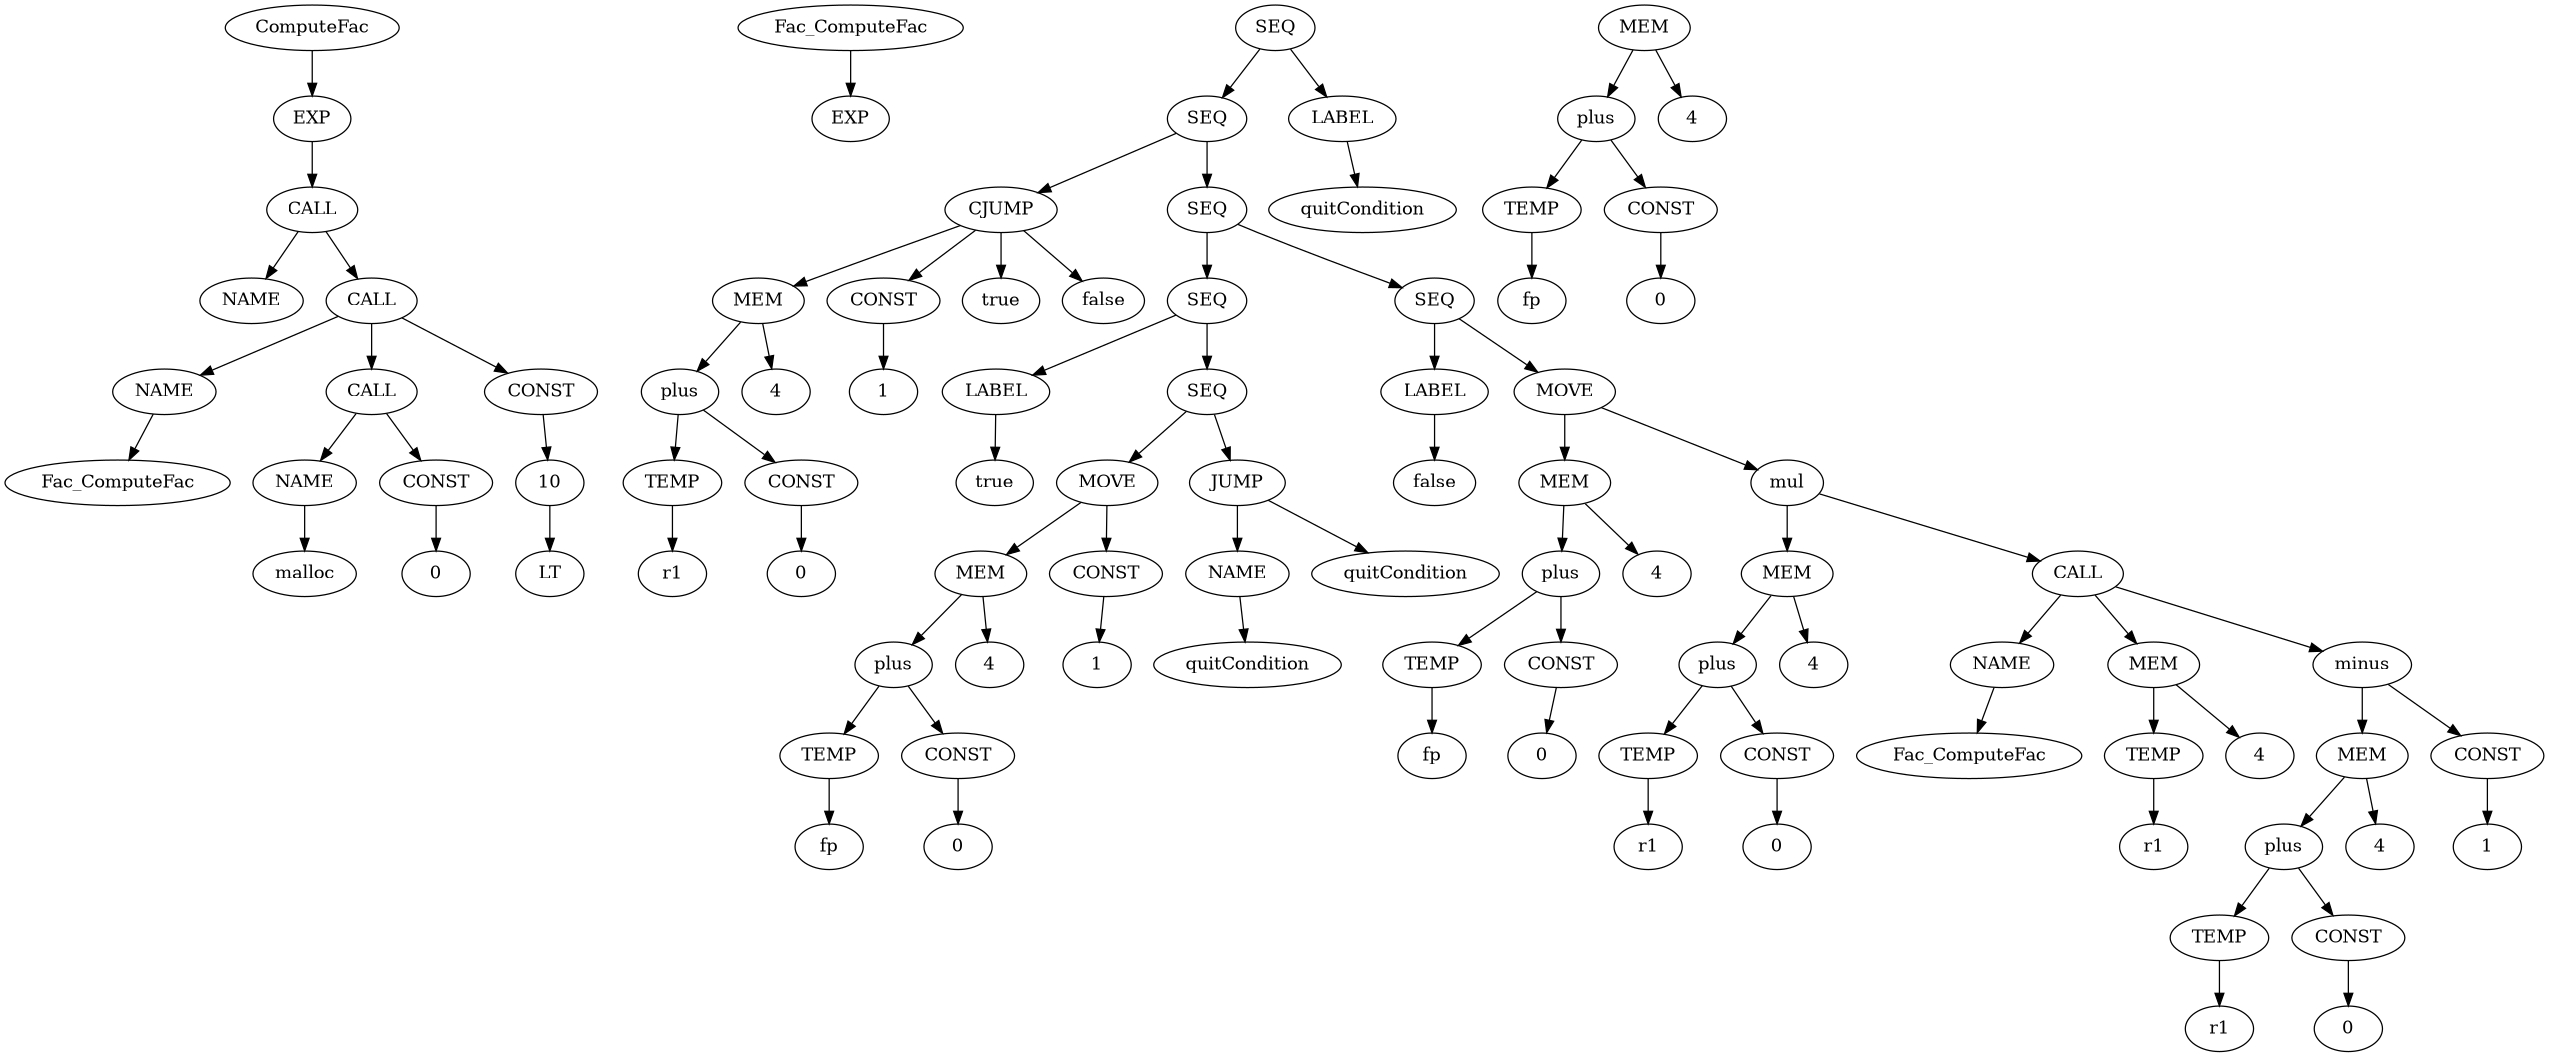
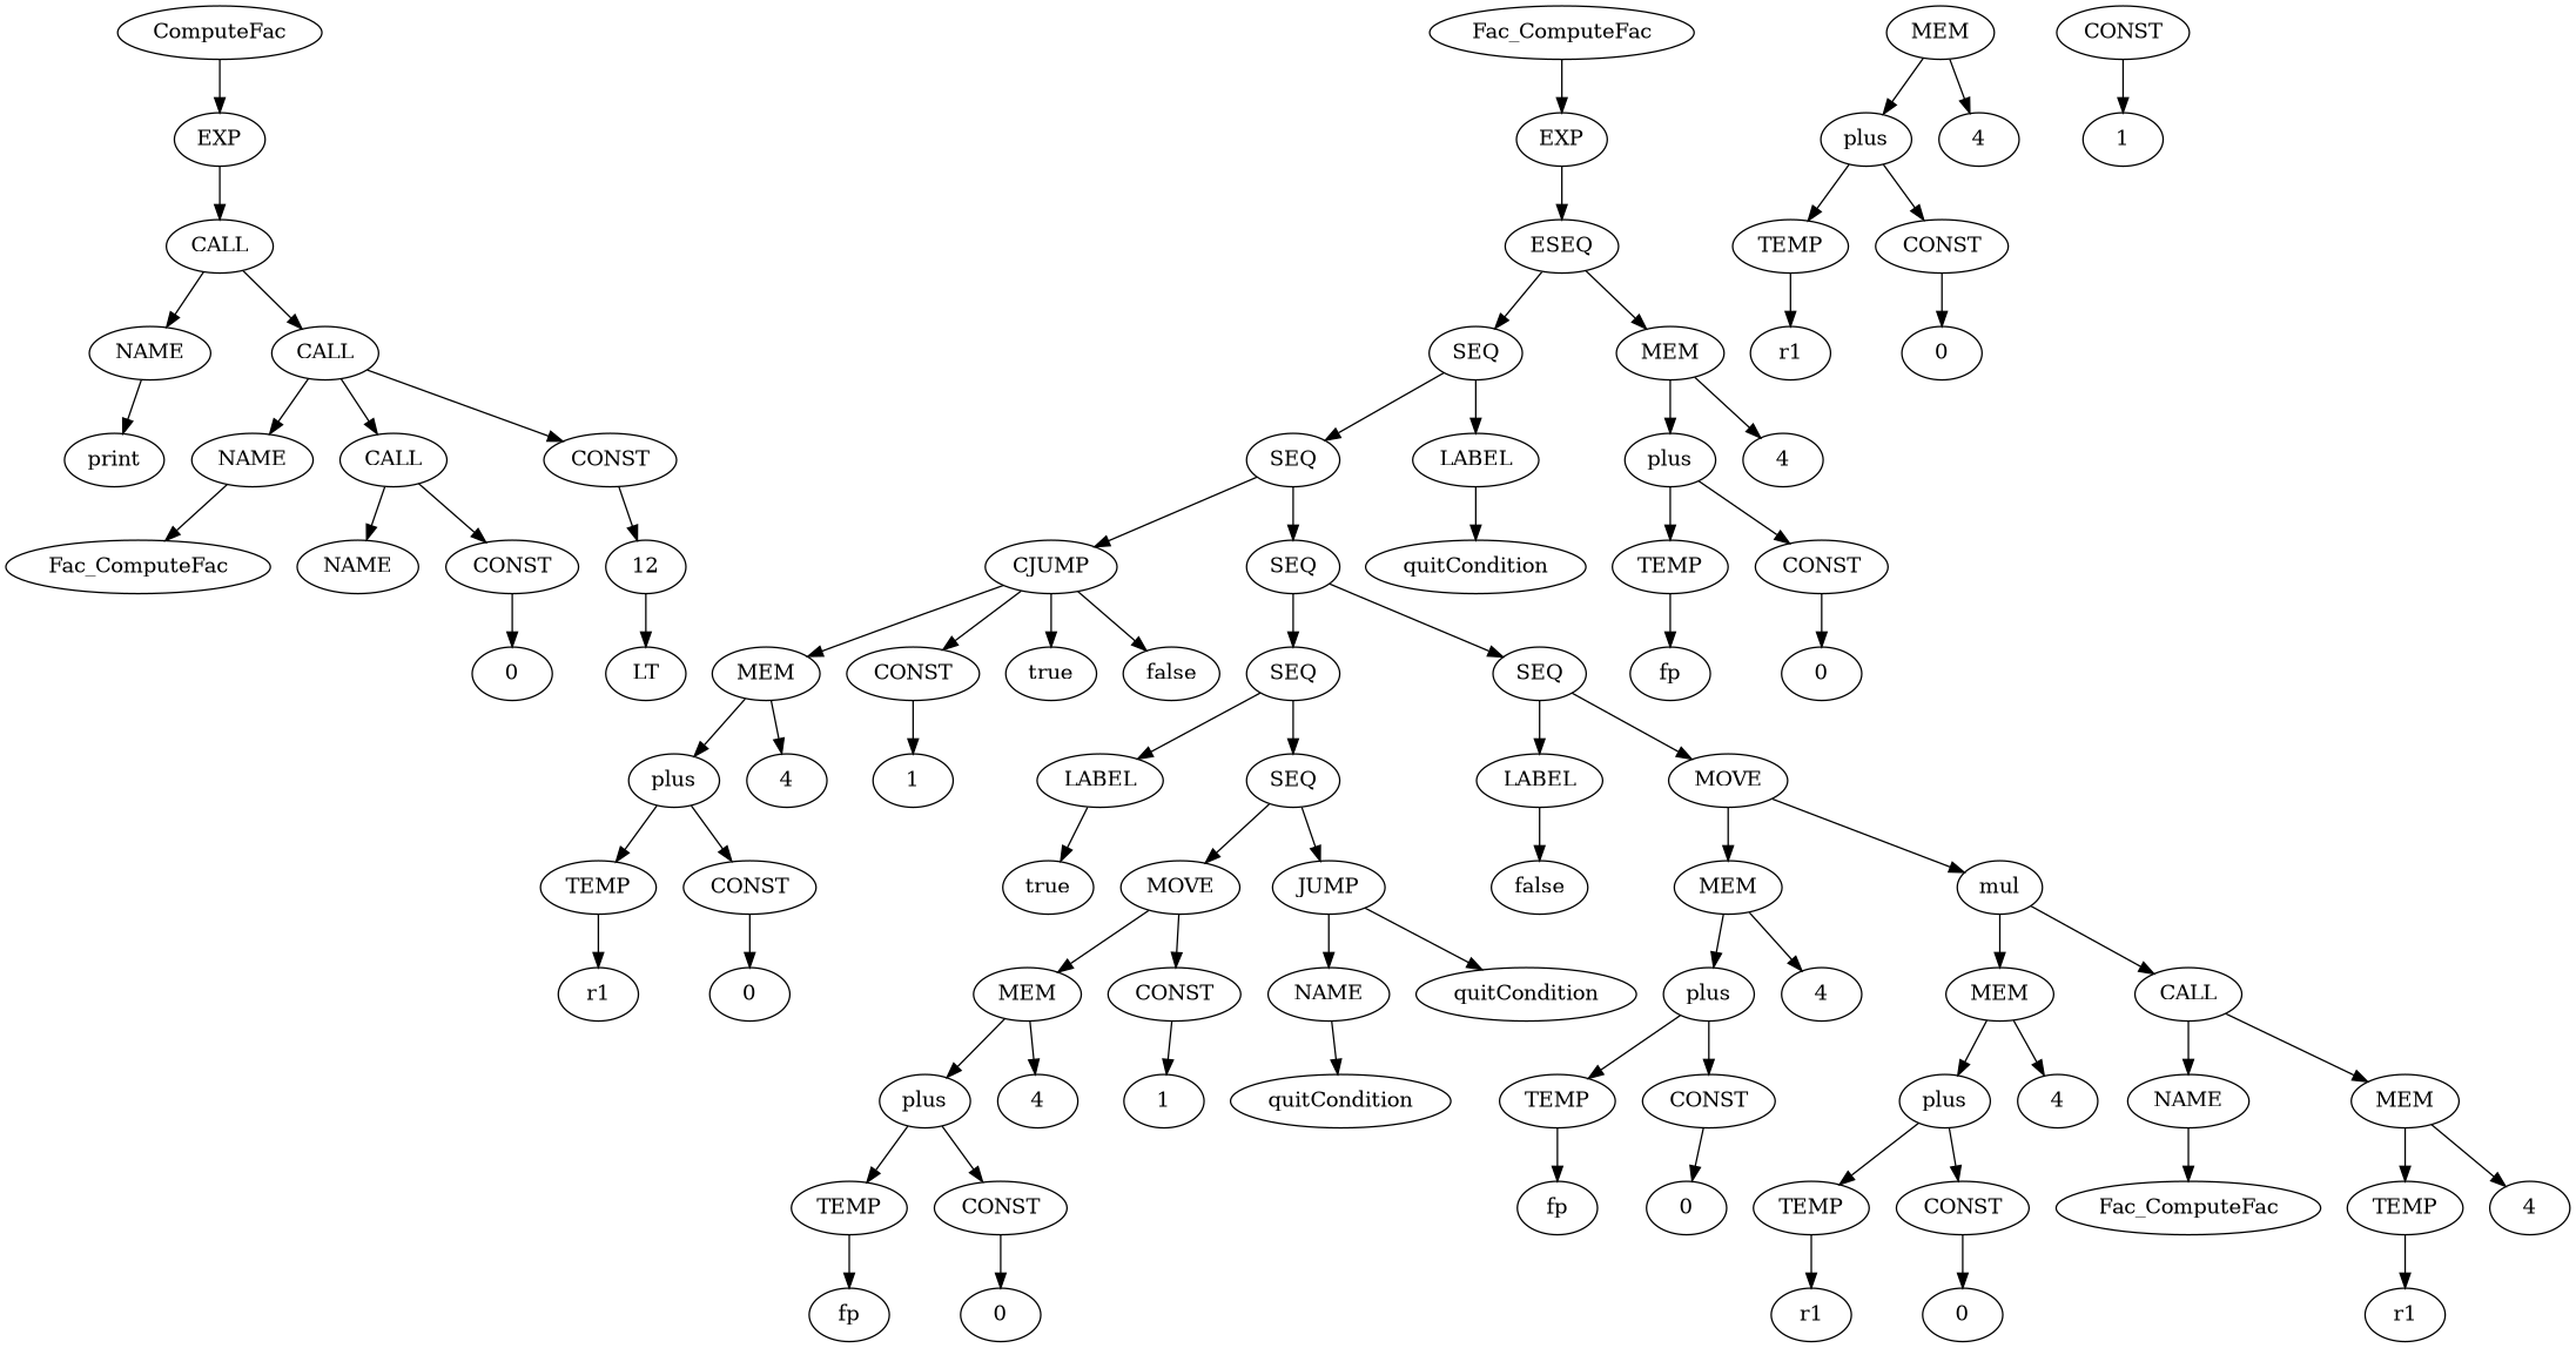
  digraph {
    n1 [label=ComputeFac]
    n2 [label=EXP]
    n3 [label=CALL]
    n4 [label=NAME]
    n5 [label=CALL]
+   n6 [label=print]
    n7 [label=NAME]
    n8 [label=CALL]
    n9 [label=CONST]
    n10 [label=Fac_ComputeFac]
    n11 [label=NAME]
    n12 [label=CONST]
-   n13 [label=10]
-   n14 [label=malloc]
+   n13 [label=12]
    n15 [label=0]
    n16 [label=LT]
    n17 [label=Fac_ComputeFac]
    n18 [label=EXP]
+   n19 [label=ESEQ]
    n20 [label=SEQ]
    n21 [label=MEM]
    n22 [label=SEQ]
    n23 [label=LABEL]
    n24 [label=plus]
    n25 [label=4]
    n26 [label=CJUMP]
    n27 [label=SEQ]
    n28 [label=quitCondition]
    n29 [label=TEMP]
    n30 [label=CONST]
    n31 [label=MEM]
    n32 [label=CONST]
    n33 [label=true]
    n34 [label=false]
    n35 [label=SEQ]
    n36 [label=SEQ]
    n37 [label=plus]
    n38 [label=4]
    n39 [label=1]
    n40 [label=LABEL]
    n41 [label=SEQ]
    n42 [label=LABEL]
    n43 [label=MOVE]
    n44 [label=TEMP]
    n45 [label=CONST]
    n46 [label=r1]
    n47 [label=0]
    n48 [label=true]
    n49 [label=MOVE]
    n50 [label=JUMP]
    n51 [label=false]
    n52 [label=MEM]
    n53 [label=mul]
    n54 [label=MEM]
    n55 [label=CONST]
    n56 [label=NAME]
    n57 [label=quitCondition]
    n58 [label=plus]
    n59 [label=4]
    n60 [label=1]
    n61 [label=quitCondition]
    n62 [label=TEMP]
    n63 [label=CONST]
    n64 [label=fp]
    n65 [label=0]
    n66 [label=plus]
    n67 [label=4]
    n68 [label=MEM]
    n69 [label=CALL]
    n70 [label=TEMP]
    n71 [label=CONST]
    n72 [label=plus]
    n73 [label=4]
    n74 [label=NAME]
    n75 [label=MEM]
-   n76 [label=minus]
    n77 [label=fp]
    n78 [label=0]
    n79 [label=TEMP]
    n80 [label=CONST]
    n81 [label=Fac_ComputeFac]
    n82 [label=TEMP]
    n83 [label=4]
    n84 [label=MEM]
    n85 [label=CONST]
    n86 [label=r1]
    n87 [label=0]
    n88 [label=r1]
    n89 [label=plus]
    n90 [label=4]
    n91 [label=1]
    n92 [label=TEMP]
    n93 [label=CONST]
    n94 [label=r1]
    n95 [label=0]
    n96 [label=fp]
    n97 [label=0]
    n1 -> n2
    n2 -> n3
    n3 -> n4
    n3 -> n5
+   n4 -> n6
    n5 -> n7
    n5 -> n8
    n5 -> n9
    n7 -> n10
    n8 -> n11
    n8 -> n12
    n9 -> n13
-   n11 -> n14
    n12 -> n15
    n13 -> n16
    n17 -> n18
+   n18 -> n19
+   n19 -> n20
+   n19 -> n21
    n20 -> n22
    n20 -> n23
    n21 -> n24
    n21 -> n25
    n22 -> n26
    n22 -> n27
    n23 -> n28
    n24 -> n29
    n24 -> n30
    n26 -> n31
    n26 -> n32
    n26 -> n33
    n26 -> n34
    n27 -> n35
    n27 -> n36
    n29 -> n96
    n30 -> n97
    n31 -> n37
    n31 -> n38
    n32 -> n39
    n35 -> n40
    n35 -> n41
    n36 -> n42
    n36 -> n43
    n37 -> n44
    n37 -> n45
    n40 -> n48
    n41 -> n49
    n41 -> n50
    n42 -> n51
    n43 -> n52
    n43 -> n53
    n44 -> n46
    n45 -> n47
    n49 -> n54
    n49 -> n55
    n50 -> n56
    n50 -> n57
    n52 -> n66
    n52 -> n67
    n53 -> n68
    n53 -> n69
    n54 -> n58
    n54 -> n59
    n55 -> n60
    n56 -> n61
    n58 -> n62
    n58 -> n63
    n62 -> n64
    n63 -> n65
    n66 -> n70
    n66 -> n71
    n68 -> n72
    n68 -> n73
    n69 -> n74
    n69 -> n75
-   n69 -> n76
    n70 -> n77
    n71 -> n78
    n72 -> n79
    n72 -> n80
    n74 -> n81
    n75 -> n82
    n75 -> n83
-   n76 -> n84
-   n76 -> n85
    n79 -> n86
    n80 -> n87
    n82 -> n88
    n84 -> n89
    n84 -> n90
    n85 -> n91
    n89 -> n92
    n89 -> n93
    n92 -> n94
    n93 -> n95
  }
